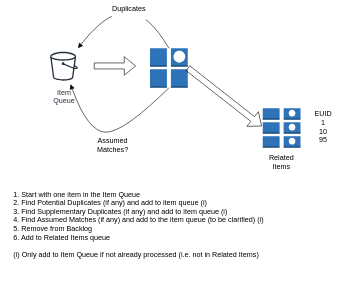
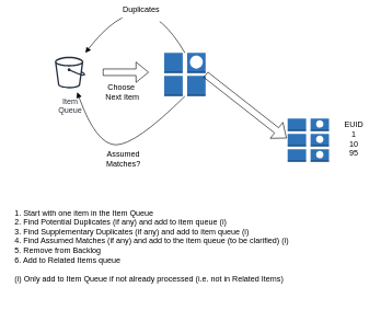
  <mxCell id="0" />
  <mxCell id="1" parent="0" />
  <mxCell id="2" value="Item &lt;br&gt;Queue" style="outlineConnect=0;fontColor=#232F3E;gradientColor=none;strokeColor=#232F3E;fillColor=#ffffff;dashed=0;verticalLabelPosition=bottom;verticalAlign=top;align=center;html=1;fontSize=12;fontStyle=0;aspect=fixed;shape=mxgraph.aws4.resourceIcon;resIcon=mxgraph.aws4.bucket;" parent="1" vertex="1"><mxGeometry x="76" y="80" width="60" height="60" as="geometry" /></mxCell>
+ <mxCell id="3" value="Choose&amp;nbsp;&lt;br&gt;Next Item&lt;br&gt;" style="text;html=1;strokeColor=none;fillColor=none;align=center;verticalAlign=middle;whiteSpace=wrap;rounded=0;" parent="1" vertex="1"><mxGeometry x="156" y="130" width="60" height="20" as="geometry" /></mxCell>
  <mxCell id="4" value="" style="shape=flexArrow;endArrow=classic;html=1;" parent="1" edge="1"><mxGeometry width="50" height="50" relative="1" as="geometry"><mxPoint x="156" y="109.5" as="sourcePoint" /><mxPoint x="226" y="109.5" as="targetPoint" /></mxGeometry></mxCell>
  <mxCell id="5" value="" style="outlineConnect=0;dashed=0;verticalLabelPosition=bottom;verticalAlign=top;align=center;html=1;shape=mxgraph.aws3.item;fillColor=#2E73B8;gradientColor=none;" parent="1" vertex="1"><mxGeometry x="249.5" y="80" width="63" height="66" as="geometry" /></mxCell>
  <mxCell id="6" value="" style="outlineConnect=0;dashed=0;verticalLabelPosition=bottom;verticalAlign=top;align=center;html=1;shape=mxgraph.aws3.items;fillColor=#2E73B8;gradientColor=none;" parent="1" vertex="1"><mxGeometry x="437.5" y="180" width="63" height="66" as="geometry" /></mxCell>
  <mxCell id="7" value="EUID&lt;br&gt;1&lt;br&gt;10&lt;br&gt;95&lt;br&gt;" style="text;html=1;resizable=0;points=[];autosize=1;align=center;verticalAlign=top;spacingTop=-4;" parent="1" vertex="1"><mxGeometry x="517.5" y="180" width="40" height="60" as="geometry" /></mxCell>
- <mxCell id="8" value="Related Items" style="text;html=1;strokeColor=none;fillColor=none;align=center;verticalAlign=middle;whiteSpace=wrap;rounded=0;" parent="1" vertex="1"><mxGeometry x="449" y="260" width="40" height="20" as="geometry" /></mxCell>
  <mxCell id="9" value="" style="endArrow=block;html=1;exitX=0.5;exitY=0;exitDx=0;exitDy=0;exitPerimeter=0;curved=1;endFill=1;" parent="1" source="5" target="2" edge="1"><mxGeometry width="50" height="50" relative="1" as="geometry"><mxPoint x="306" y="150" as="sourcePoint" /><mxPoint x="356" y="100" as="targetPoint" /><Array as="points"><mxPoint x="246" y="20" /><mxPoint x="176" y="20" /></Array></mxGeometry></mxCell>
  <mxCell id="10" value="&lt;span&gt;Duplicates&lt;br&gt;&lt;br&gt;&lt;/span&gt;" style="text;html=1;resizable=0;points=[];align=center;verticalAlign=middle;labelBackgroundColor=#ffffff;" parent="9" vertex="1" connectable="0"><mxGeometry x="-0.057" y="1" relative="1" as="geometry"><mxPoint as="offset" /></mxGeometry></mxCell>
  <mxCell id="11" value="" style="endArrow=block;html=1;exitX=0.5;exitY=1;exitDx=0;exitDy=0;exitPerimeter=0;curved=1;endFill=1;" parent="1" source="5" target="2" edge="1"><mxGeometry width="50" height="50" relative="1" as="geometry"><mxPoint x="291" y="90" as="sourcePoint" /><mxPoint x="132.667" y="90" as="targetPoint" /><Array as="points"><mxPoint x="206" y="220" /><mxPoint x="146" y="220" /></Array></mxGeometry></mxCell>
  <mxCell id="12" value="Assumed&lt;br&gt;&lt;span&gt;Matches?&lt;/span&gt;" style="text;html=1;resizable=0;points=[];align=center;verticalAlign=middle;labelBackgroundColor=#ffffff;" parent="11" vertex="1" connectable="0"><mxGeometry x="-0.057" y="1" relative="1" as="geometry"><mxPoint x="-6.5" y="19" as="offset" /></mxGeometry></mxCell>
  <mxCell id="13" value="" style="shape=flexArrow;endArrow=classic;html=1;exitX=1;exitY=0.5;exitDx=0;exitDy=0;exitPerimeter=0;" parent="1" source="5" edge="1"><mxGeometry width="50" height="50" relative="1" as="geometry"><mxPoint x="66" y="400" as="sourcePoint" /><mxPoint x="436" y="210" as="targetPoint" /></mxGeometry></mxCell>
  <mxCell id="14" value="1. Start with one item in the Item Queue&lt;br&gt;2. Find Potential Duplicates (if any) and add to item queue (i)&lt;br&gt;3. Find Supplementary Duplicates (if any) and add to item queue (i)&lt;br&gt;4. Find Assumed Matches (if any) and add to the item queue (to be clarified) (i)&lt;br&gt;5. Remove from Backlog&lt;br&gt;6. Add to Related Items queue&lt;br&gt;&lt;br&gt;(i) Only add to Item Queue if not already processed (i.e. not in Related Items)" style="text;html=1;strokeColor=none;fillColor=none;align=left;verticalAlign=top;whiteSpace=wrap;rounded=0;horizontal=1;" parent="1" vertex="1"><mxGeometry x="20" y="310" width="460" height="140" as="geometry" /></mxCell>
